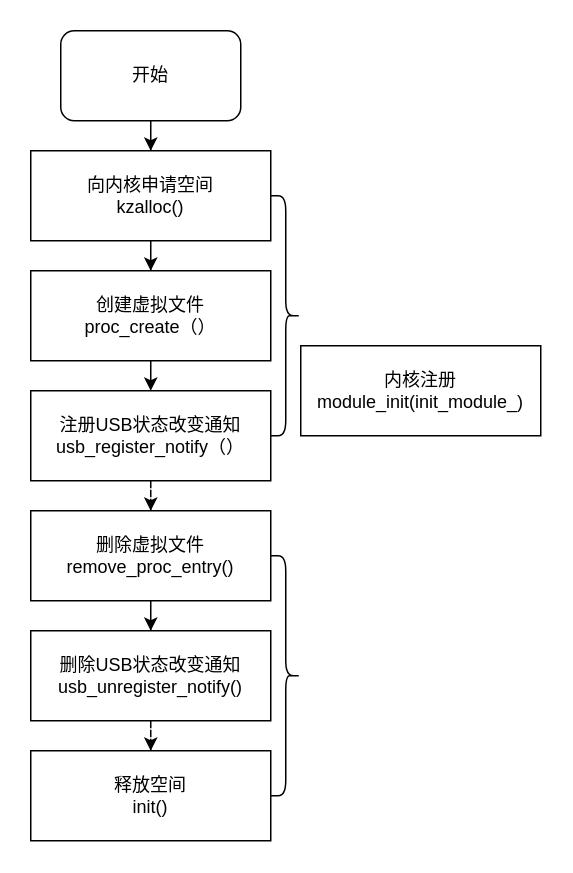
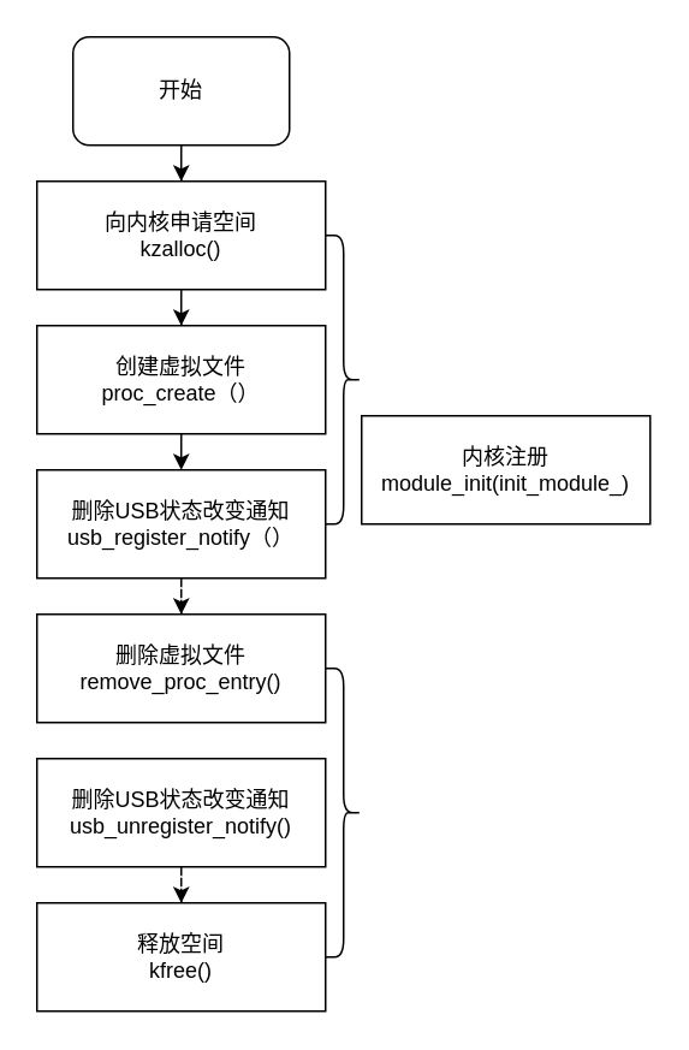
  <mxCell id="0" />
  <mxCell id="1" parent="0" />
  <mxCell id="2" value="" style="edgeStyle=orthogonalEdgeStyle;rounded=0;orthogonalLoop=1;jettySize=auto;html=1;entryX=0.5;entryY=0;entryDx=0;entryDy=0;" edge="1" parent="1" source="3" target="6"><mxGeometry relative="1" as="geometry"><mxPoint x="100" y="160" as="targetPoint" /></mxGeometry></mxCell>
  <mxCell id="3" value="开始" style="rounded=1;whiteSpace=wrap;html=1;" vertex="1" parent="1"><mxGeometry x="40" y="20" width="120" height="60" as="geometry" /></mxCell>
  <mxCell id="4" value="&lt;div&gt;内核注册&lt;br&gt;&lt;/div&gt;&lt;div&gt;module_init(init_module_)&lt;/div&gt;" style="rounded=0;whiteSpace=wrap;html=1;" vertex="1" parent="1"><mxGeometry x="200" y="230" width="160" height="60" as="geometry" /></mxCell>
  <mxCell id="5" value="" style="edgeStyle=orthogonalEdgeStyle;rounded=0;orthogonalLoop=1;jettySize=auto;html=1;" edge="1" parent="1" source="6" target="8"><mxGeometry relative="1" as="geometry" /></mxCell>
  <mxCell id="6" value="&lt;div&gt;向内核申请空间&lt;/div&gt;&lt;div&gt;kzalloc()&lt;br&gt;&lt;/div&gt;" style="rounded=0;whiteSpace=wrap;html=1;" vertex="1" parent="1"><mxGeometry x="20" y="100" width="160" height="60" as="geometry" /></mxCell>
  <mxCell id="7" value="" style="edgeStyle=orthogonalEdgeStyle;rounded=0;orthogonalLoop=1;jettySize=auto;html=1;" edge="1" parent="1" source="8"><mxGeometry relative="1" as="geometry"><mxPoint x="100" y="260" as="targetPoint" /></mxGeometry></mxCell>
  <mxCell id="8" value="&lt;div&gt;创建虚拟文件&lt;br&gt;&lt;/div&gt;&lt;div&gt;proc_create（）&lt;br&gt;&lt;/div&gt;" style="rounded=0;whiteSpace=wrap;html=1;" vertex="1" parent="1"><mxGeometry x="20" y="180" width="160" height="60" as="geometry" /></mxCell>
  <mxCell id="9" value="" style="edgeStyle=orthogonalEdgeStyle;rounded=0;orthogonalLoop=1;jettySize=auto;html=1;dashed=1;" edge="1" parent="1" source="10" target="13"><mxGeometry relative="1" as="geometry" /></mxCell>
- <mxCell id="10" value="&lt;div&gt;注册USB状态改变通知&lt;br&gt;&lt;/div&gt;&lt;div&gt;usb_register_notify（）&lt;br&gt;&lt;/div&gt;" style="rounded=0;whiteSpace=wrap;html=1;" vertex="1" parent="1"><mxGeometry x="20" y="260" width="160" height="60" as="geometry" /></mxCell>
+ <mxCell id="10" value="&lt;div&gt;删除USB状态改变通知&lt;br&gt;&lt;/div&gt;&lt;div&gt;usb_register_notify（）&lt;br&gt;&lt;/div&gt;" style="rounded=0;whiteSpace=wrap;html=1;" vertex="1" parent="1"><mxGeometry x="20" y="260" width="160" height="60" as="geometry" /></mxCell>
  <mxCell id="11" value="" style="shape=curlyBracket;whiteSpace=wrap;html=1;rounded=1;flipH=1;labelPosition=right;verticalLabelPosition=middle;align=left;verticalAlign=middle;" vertex="1" parent="1"><mxGeometry x="180" y="130" width="20" height="160" as="geometry" /></mxCell>
- <mxCell id="12" value="" style="edgeStyle=orthogonalEdgeStyle;rounded=0;orthogonalLoop=1;jettySize=auto;html=1;" edge="1" parent="1" source="13" target="15"><mxGeometry relative="1" as="geometry" /></mxCell>
  <mxCell id="13" value="&lt;div&gt;删除虚拟文件&lt;br&gt;&lt;/div&gt;&lt;div&gt;remove_proc_entry()&lt;br&gt;&lt;/div&gt;" style="rounded=0;whiteSpace=wrap;html=1;" vertex="1" parent="1"><mxGeometry x="20" y="340" width="160" height="60" as="geometry" /></mxCell>
  <mxCell id="14" value="" style="edgeStyle=orthogonalEdgeStyle;rounded=0;orthogonalLoop=1;jettySize=auto;html=1;dashed=1;" edge="1" parent="1" source="15" target="16"><mxGeometry relative="1" as="geometry" /></mxCell>
  <mxCell id="15" value="&lt;div&gt;删除USB状态改变通知&lt;br&gt;&lt;/div&gt;&lt;div&gt;usb_unregister_notify()&lt;br&gt;&lt;/div&gt;" style="rounded=0;whiteSpace=wrap;html=1;" vertex="1" parent="1"><mxGeometry x="20" y="420" width="160" height="60" as="geometry" /></mxCell>
- <mxCell id="16" value="&lt;div&gt;释放空间&lt;br&gt;&lt;/div&gt;&lt;div&gt;init()&lt;br&gt;&lt;/div&gt;" style="rounded=0;whiteSpace=wrap;html=1;" vertex="1" parent="1"><mxGeometry x="20" y="500" width="160" height="60" as="geometry" /></mxCell>
+ <mxCell id="16" value="&lt;div&gt;释放空间&lt;br&gt;&lt;/div&gt;&lt;div&gt;kfree()&lt;br&gt;&lt;/div&gt;" style="rounded=0;whiteSpace=wrap;html=1;" vertex="1" parent="1"><mxGeometry x="20" y="500" width="160" height="60" as="geometry" /></mxCell>
  <mxCell id="17" value="" style="shape=curlyBracket;whiteSpace=wrap;html=1;rounded=1;flipH=1;labelPosition=right;verticalLabelPosition=middle;align=left;verticalAlign=middle;" vertex="1" parent="1"><mxGeometry x="180" y="370" width="20" height="160" as="geometry" /></mxCell>
